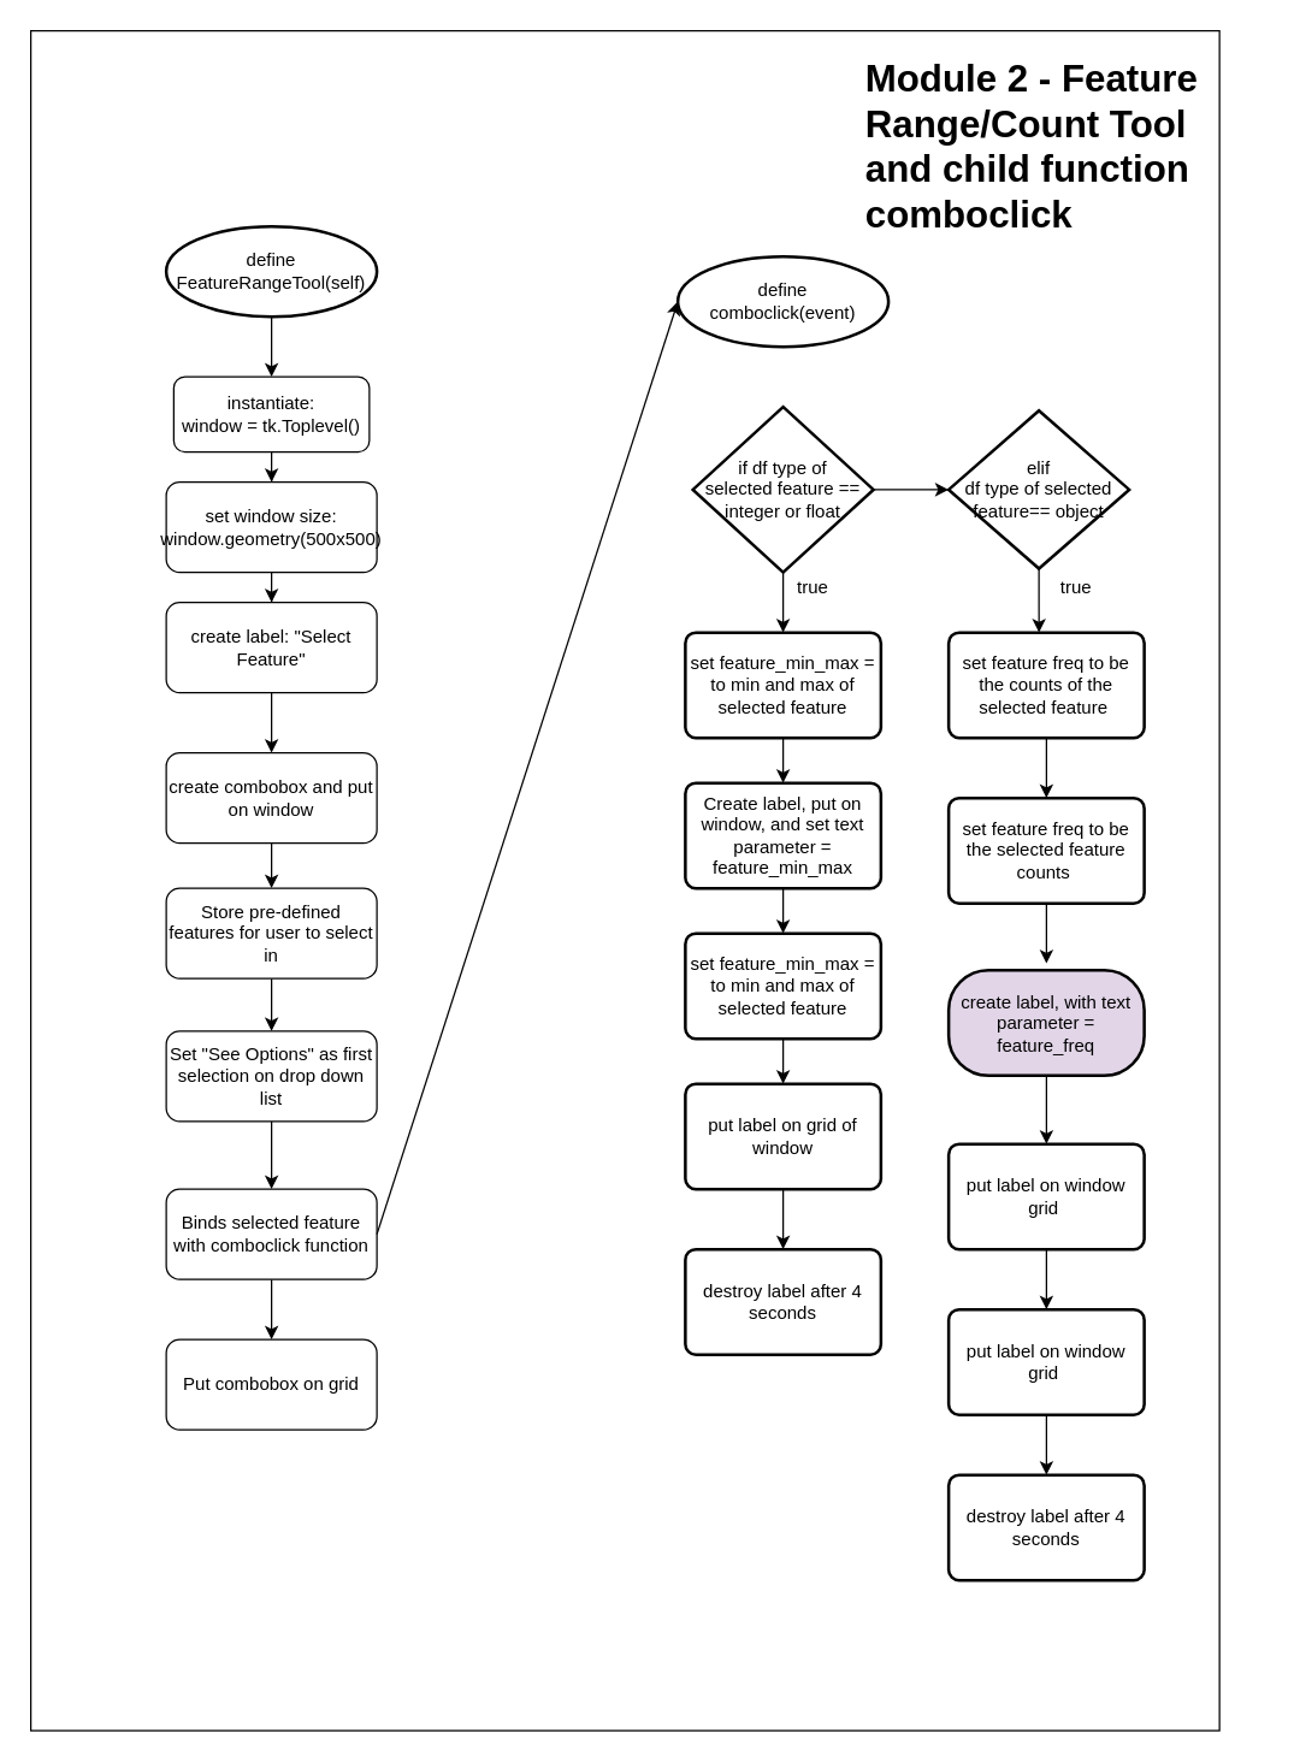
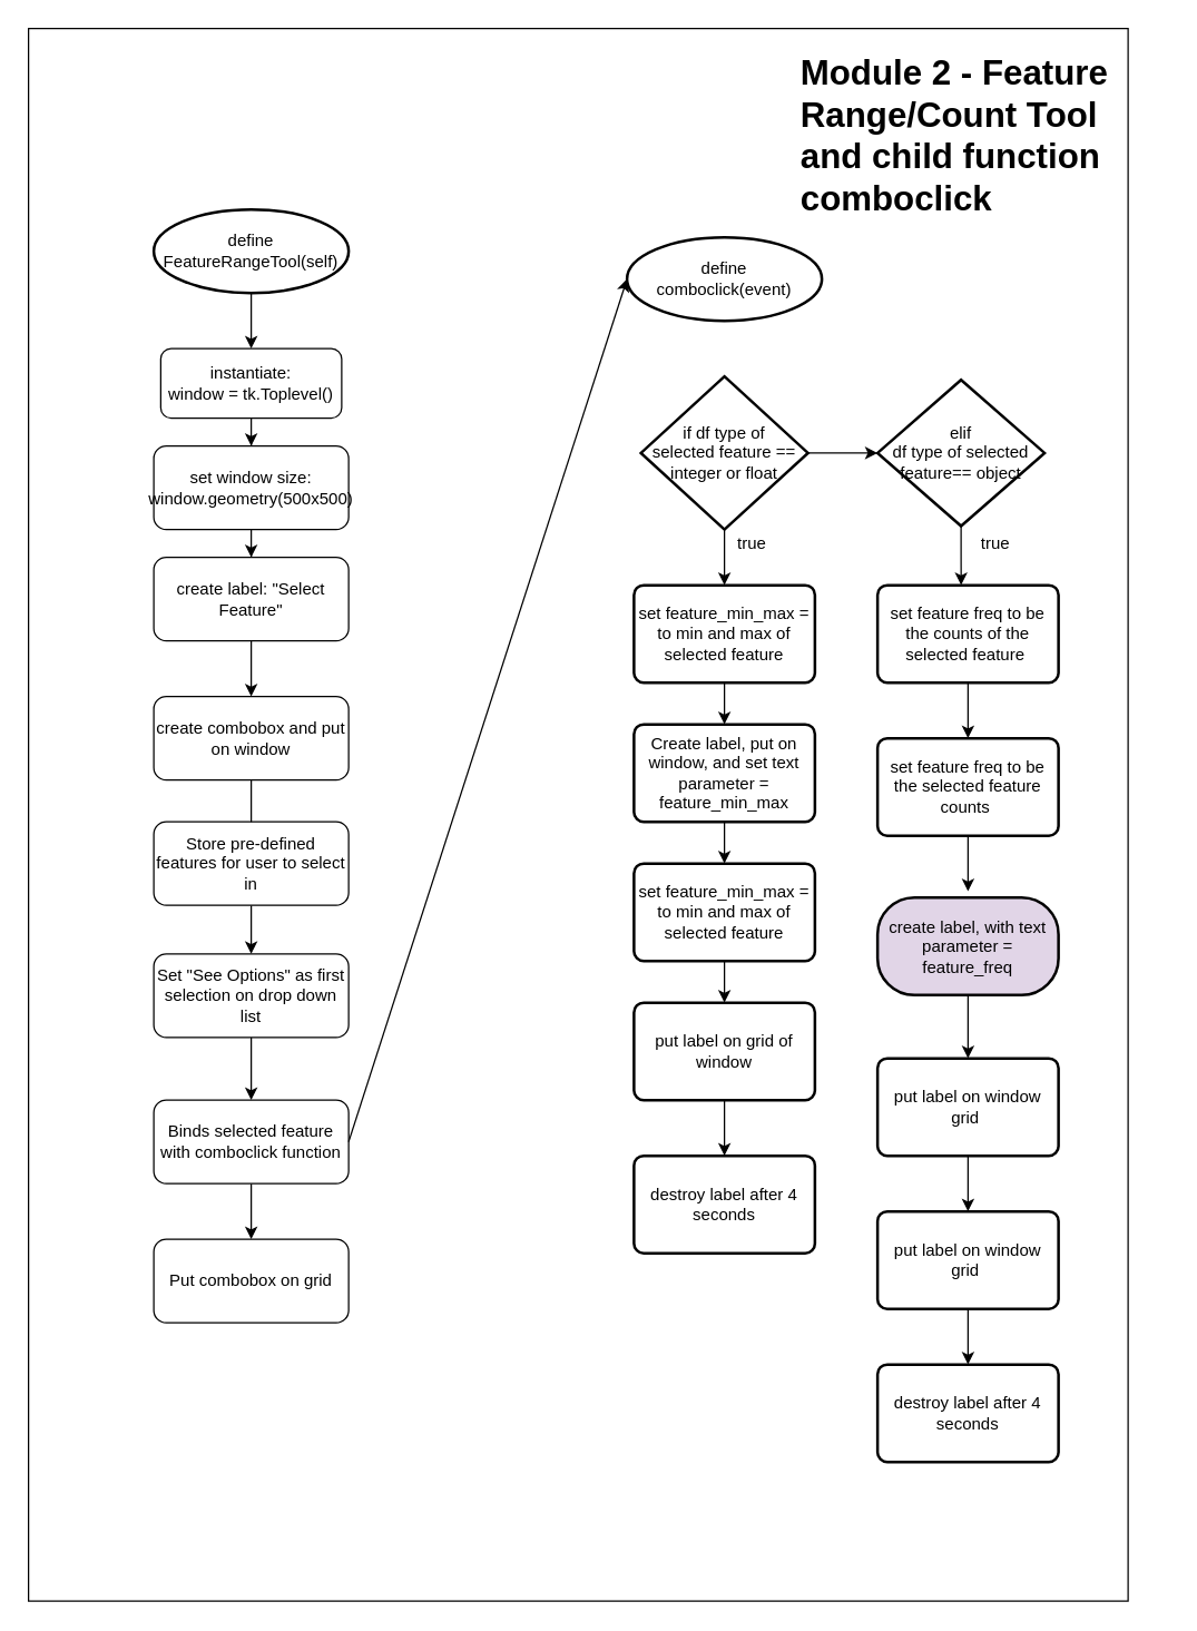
  <mxCell id="0" />
  <mxCell id="1" parent="0" />
  <mxCell id="2" value="" style="rounded=0;whiteSpace=wrap;html=1;fillColor=none;" vertex="1" parent="1"><mxGeometry x="20" y="20" width="790" height="1130" as="geometry" /></mxCell>
  <mxCell id="3" style="edgeStyle=orthogonalEdgeStyle;rounded=0;orthogonalLoop=1;jettySize=auto;html=1;entryX=0.5;entryY=0;entryDx=0;entryDy=0;" parent="1" source="4" target="8" edge="1"><mxGeometry relative="1" as="geometry" /></mxCell>
  <mxCell id="4" value="&lt;div&gt;instantiate: &lt;br&gt;&lt;/div&gt;&lt;div&gt;window = tk.Toplevel()&lt;br&gt;&lt;/div&gt;" style="rounded=1;whiteSpace=wrap;html=1;fontSize=12;glass=0;strokeWidth=1;shadow=0;" parent="1" vertex="1"><mxGeometry x="115" y="250" width="130" height="50" as="geometry" /></mxCell>
  <mxCell id="5" style="edgeStyle=orthogonalEdgeStyle;rounded=0;orthogonalLoop=1;jettySize=auto;html=1;entryX=0.5;entryY=0;entryDx=0;entryDy=0;" parent="1" source="6" target="4" edge="1"><mxGeometry relative="1" as="geometry" /></mxCell>
  <mxCell id="6" value="&lt;div&gt;define&lt;br&gt;&lt;/div&gt;&lt;div&gt;FeatureRangeTool(self)&lt;br&gt;&lt;/div&gt;" style="strokeWidth=2;html=1;shape=mxgraph.flowchart.start_1;whiteSpace=wrap;" parent="1" vertex="1"><mxGeometry x="110" y="150" width="140" height="60" as="geometry" /></mxCell>
  <mxCell id="7" style="edgeStyle=orthogonalEdgeStyle;rounded=0;orthogonalLoop=1;jettySize=auto;html=1;entryX=0.5;entryY=0;entryDx=0;entryDy=0;" parent="1" source="8" target="10" edge="1"><mxGeometry relative="1" as="geometry" /></mxCell>
  <mxCell id="8" value="&lt;div&gt;set window size:&lt;/div&gt;&lt;div&gt;window.geometry(500x500)&lt;br&gt;&lt;/div&gt;" style="rounded=1;whiteSpace=wrap;html=1;fontSize=12;glass=0;strokeWidth=1;shadow=0;" parent="1" vertex="1"><mxGeometry x="110" y="320" width="140" height="60" as="geometry" /></mxCell>
  <mxCell id="9" style="edgeStyle=orthogonalEdgeStyle;rounded=0;orthogonalLoop=1;jettySize=auto;html=1;entryX=0.5;entryY=0;entryDx=0;entryDy=0;" parent="1" source="10" target="14" edge="1"><mxGeometry relative="1" as="geometry" /></mxCell>
  <mxCell id="10" value="&lt;div&gt;create label: &quot;Select Feature&quot; &lt;br&gt;&lt;/div&gt;" style="rounded=1;whiteSpace=wrap;html=1;fontSize=12;glass=0;strokeWidth=1;shadow=0;" parent="1" vertex="1"><mxGeometry x="110" y="400" width="140" height="60" as="geometry" /></mxCell>
  <mxCell id="11" style="edgeStyle=orthogonalEdgeStyle;rounded=0;orthogonalLoop=1;jettySize=auto;html=1;" parent="1" source="12" target="16" edge="1"><mxGeometry relative="1" as="geometry" /></mxCell>
  <mxCell id="12" value="Store pre-defined features for user to select in " style="rounded=1;whiteSpace=wrap;html=1;fontSize=12;glass=0;strokeWidth=1;shadow=0;" parent="1" vertex="1"><mxGeometry x="110" y="590" width="140" height="60" as="geometry" /></mxCell>
- <mxCell id="13" style="edgeStyle=orthogonalEdgeStyle;rounded=0;orthogonalLoop=1;jettySize=auto;html=1;" parent="1" source="14" target="12" edge="1"><mxGeometry relative="1" as="geometry" /></mxCell>
+ <mxCell id="13" style="edgeStyle=orthogonalEdgeStyle;rounded=0;orthogonalLoop=1;jettySize=auto;html=1;endArrow=none;" parent="1" source="14" target="12" edge="1"><mxGeometry relative="1" as="geometry" /></mxCell>
  <mxCell id="14" value="create combobox and put on window " style="rounded=1;whiteSpace=wrap;html=1;fontSize=12;glass=0;strokeWidth=1;shadow=0;" parent="1" vertex="1"><mxGeometry x="110" y="500" width="140" height="60" as="geometry" /></mxCell>
  <mxCell id="15" style="edgeStyle=orthogonalEdgeStyle;rounded=0;orthogonalLoop=1;jettySize=auto;html=1;" parent="1" source="16" edge="1"><mxGeometry relative="1" as="geometry"><mxPoint x="180" y="790" as="targetPoint" /></mxGeometry></mxCell>
  <mxCell id="16" value="Set &quot;See Options&quot; as first selection on drop down list " style="rounded=1;whiteSpace=wrap;html=1;fontSize=12;glass=0;strokeWidth=1;shadow=0;" parent="1" vertex="1"><mxGeometry x="110" y="685" width="140" height="60" as="geometry" /></mxCell>
  <mxCell id="17" style="edgeStyle=orthogonalEdgeStyle;rounded=0;orthogonalLoop=1;jettySize=auto;html=1;entryX=0.5;entryY=0;entryDx=0;entryDy=0;" parent="1" source="18" edge="1"><mxGeometry relative="1" as="geometry"><mxPoint x="180" y="890" as="targetPoint" /></mxGeometry></mxCell>
  <mxCell id="18" value="Binds selected feature with comboclick function" style="rounded=1;whiteSpace=wrap;html=1;fontSize=12;glass=0;strokeWidth=1;shadow=0;" parent="1" vertex="1"><mxGeometry x="110" y="790" width="140" height="60" as="geometry" /></mxCell>
  <mxCell id="19" value="Put combobox on grid " style="rounded=1;whiteSpace=wrap;html=1;fontSize=12;glass=0;strokeWidth=1;shadow=0;" parent="1" vertex="1"><mxGeometry x="110" y="890" width="140" height="60" as="geometry" /></mxCell>
  <mxCell id="20" value="&lt;div&gt;define &lt;br&gt;&lt;/div&gt;&lt;div&gt;comboclick(event)&lt;/div&gt;" style="strokeWidth=2;html=1;shape=mxgraph.flowchart.start_1;whiteSpace=wrap;" parent="1" vertex="1"><mxGeometry x="450" y="170" width="140" height="60" as="geometry" /></mxCell>
  <mxCell id="21" style="edgeStyle=orthogonalEdgeStyle;rounded=0;orthogonalLoop=1;jettySize=auto;html=1;entryX=0.5;entryY=0;entryDx=0;entryDy=0;" parent="1" source="23" target="26" edge="1"><mxGeometry relative="1" as="geometry" /></mxCell>
  <mxCell id="22" style="edgeStyle=orthogonalEdgeStyle;rounded=0;orthogonalLoop=1;jettySize=auto;html=1;entryX=0;entryY=0.5;entryDx=0;entryDy=0;entryPerimeter=0;" parent="1" source="23" target="35" edge="1"><mxGeometry relative="1" as="geometry" /></mxCell>
  <mxCell id="23" value="&lt;div&gt;if df type of&lt;br&gt;&lt;/div&gt;&lt;div&gt;selected feature == &lt;br&gt;&lt;/div&gt;&lt;div&gt;integer or float &lt;/div&gt;" style="strokeWidth=2;html=1;shape=mxgraph.flowchart.decision;whiteSpace=wrap;" parent="1" vertex="1"><mxGeometry x="460" y="270" width="120" height="110" as="geometry" /></mxCell>
  <mxCell id="24" value="true" style="text;html=1;strokeColor=none;fillColor=none;align=center;verticalAlign=middle;whiteSpace=wrap;rounded=0;" parent="1" vertex="1"><mxGeometry x="520" y="380" width="40" height="20" as="geometry" /></mxCell>
  <mxCell id="25" style="edgeStyle=orthogonalEdgeStyle;rounded=0;orthogonalLoop=1;jettySize=auto;html=1;entryX=0.5;entryY=0;entryDx=0;entryDy=0;" parent="1" source="26" target="28" edge="1"><mxGeometry relative="1" as="geometry" /></mxCell>
  <mxCell id="26" value="set feature_min_max = to min and max of selected feature" style="rounded=1;whiteSpace=wrap;html=1;absoluteArcSize=1;arcSize=14;strokeWidth=2;" parent="1" vertex="1"><mxGeometry x="455" y="420" width="130" height="70" as="geometry" /></mxCell>
  <mxCell id="27" style="edgeStyle=orthogonalEdgeStyle;rounded=0;orthogonalLoop=1;jettySize=auto;html=1;entryX=0.5;entryY=0;entryDx=0;entryDy=0;" parent="1" source="28" target="30" edge="1"><mxGeometry relative="1" as="geometry" /></mxCell>
  <mxCell id="28" value="Create label, put on window, and set text parameter = feature_min_max" style="rounded=1;whiteSpace=wrap;html=1;absoluteArcSize=1;arcSize=14;strokeWidth=2;" parent="1" vertex="1"><mxGeometry x="455" y="520" width="130" height="70" as="geometry" /></mxCell>
  <mxCell id="29" style="edgeStyle=orthogonalEdgeStyle;rounded=0;orthogonalLoop=1;jettySize=auto;html=1;entryX=0.5;entryY=0;entryDx=0;entryDy=0;" parent="1" source="30" target="32" edge="1"><mxGeometry relative="1" as="geometry" /></mxCell>
  <mxCell id="30" value="set feature_min_max = to min and max of selected feature" style="rounded=1;whiteSpace=wrap;html=1;absoluteArcSize=1;arcSize=14;strokeWidth=2;" parent="1" vertex="1"><mxGeometry x="455" y="620" width="130" height="70" as="geometry" /></mxCell>
  <mxCell id="31" style="edgeStyle=orthogonalEdgeStyle;rounded=0;orthogonalLoop=1;jettySize=auto;html=1;entryX=0.5;entryY=0;entryDx=0;entryDy=0;" parent="1" source="32" target="33" edge="1"><mxGeometry relative="1" as="geometry" /></mxCell>
  <mxCell id="32" value="put label on grid of window" style="rounded=1;whiteSpace=wrap;html=1;absoluteArcSize=1;arcSize=14;strokeWidth=2;" parent="1" vertex="1"><mxGeometry x="455" y="720" width="130" height="70" as="geometry" /></mxCell>
  <mxCell id="33" value="destroy label after 4 seconds" style="rounded=1;whiteSpace=wrap;html=1;absoluteArcSize=1;arcSize=14;strokeWidth=2;" parent="1" vertex="1"><mxGeometry x="455" y="830" width="130" height="70" as="geometry" /></mxCell>
  <mxCell id="34" style="edgeStyle=orthogonalEdgeStyle;rounded=0;orthogonalLoop=1;jettySize=auto;html=1;entryX=0.462;entryY=0;entryDx=0;entryDy=0;entryPerimeter=0;" parent="1" source="35" edge="1" target="37"><mxGeometry relative="1" as="geometry"><mxPoint x="690" y="410" as="targetPoint" /></mxGeometry></mxCell>
  <mxCell id="35" value="&lt;div&gt;elif&lt;/div&gt;&lt;div&gt; df type of selected feature== object&lt;br&gt;&lt;/div&gt;" style="strokeWidth=2;html=1;shape=mxgraph.flowchart.decision;whiteSpace=wrap;" parent="1" vertex="1"><mxGeometry x="630" y="272.5" width="120" height="105" as="geometry" /></mxCell>
  <mxCell id="36" style="edgeStyle=orthogonalEdgeStyle;rounded=0;orthogonalLoop=1;jettySize=auto;html=1;" parent="1" source="37" target="39" edge="1"><mxGeometry relative="1" as="geometry" /></mxCell>
  <mxCell id="37" value="set feature freq to be the counts of the selected feature&amp;nbsp; " style="rounded=1;whiteSpace=wrap;html=1;absoluteArcSize=1;arcSize=14;strokeWidth=2;" parent="1" vertex="1"><mxGeometry x="630" y="420" width="130" height="70" as="geometry" /></mxCell>
  <mxCell id="38" style="edgeStyle=orthogonalEdgeStyle;rounded=0;orthogonalLoop=1;jettySize=auto;html=1;" parent="1" source="39" edge="1"><mxGeometry relative="1" as="geometry"><mxPoint x="695" y="640" as="targetPoint" /></mxGeometry></mxCell>
  <mxCell id="39" value="set feature freq to be the selected feature counts&amp;nbsp; " style="rounded=1;whiteSpace=wrap;html=1;absoluteArcSize=1;arcSize=14;strokeWidth=2;" parent="1" vertex="1"><mxGeometry x="630" y="530" width="130" height="70" as="geometry" /></mxCell>
  <mxCell id="40" style="edgeStyle=orthogonalEdgeStyle;rounded=0;orthogonalLoop=1;jettySize=auto;html=1;entryX=0.5;entryY=0;entryDx=0;entryDy=0;" parent="1" source="41" target="43" edge="1"><mxGeometry relative="1" as="geometry" /></mxCell>
  <mxCell id="41" value="create label, with text parameter = feature_freq" style="rounded=1;whiteSpace=wrap;html=1;absoluteArcSize=1;arcSize=53;strokeWidth=2;fillColor=#e1d5e7;" parent="1" vertex="1"><mxGeometry x="630" y="644.5" width="130" height="70" as="geometry" /></mxCell>
  <mxCell id="42" style="edgeStyle=orthogonalEdgeStyle;rounded=0;orthogonalLoop=1;jettySize=auto;html=1;entryX=0.5;entryY=0;entryDx=0;entryDy=0;" parent="1" source="43" target="45" edge="1"><mxGeometry relative="1" as="geometry" /></mxCell>
  <mxCell id="43" value="put label on window grid&amp;nbsp; " style="rounded=1;whiteSpace=wrap;html=1;absoluteArcSize=1;arcSize=14;strokeWidth=2;" parent="1" vertex="1"><mxGeometry x="630" y="760" width="130" height="70" as="geometry" /></mxCell>
  <mxCell id="44" style="edgeStyle=orthogonalEdgeStyle;rounded=0;orthogonalLoop=1;jettySize=auto;html=1;entryX=0.5;entryY=0;entryDx=0;entryDy=0;" parent="1" source="45" target="46" edge="1"><mxGeometry relative="1" as="geometry" /></mxCell>
  <mxCell id="45" value="put label on window grid&amp;nbsp; " style="rounded=1;whiteSpace=wrap;html=1;absoluteArcSize=1;arcSize=14;strokeWidth=2;" parent="1" vertex="1"><mxGeometry x="630" y="870" width="130" height="70" as="geometry" /></mxCell>
  <mxCell id="46" value="destroy label after 4 seconds" style="rounded=1;whiteSpace=wrap;html=1;absoluteArcSize=1;arcSize=14;strokeWidth=2;" parent="1" vertex="1"><mxGeometry x="630" y="980" width="130" height="70" as="geometry" /></mxCell>
  <mxCell id="47" value="&lt;h1 style=&quot;font-size: 25px&quot;&gt;Module 2 - Feature Range/Count Tool and child function comboclick &lt;br style=&quot;font-size: 25px&quot;&gt;&lt;/h1&gt;&lt;p style=&quot;font-size: 25px&quot;&gt;Lorem ipsum dolor sit amet, consectetur adipisicing elit, sed do eiusmod tempor incididunt ut labore et dolore magna aliqua.&lt;/p&gt;" style="text;html=1;strokeColor=none;fillColor=none;spacing=5;spacingTop=-20;whiteSpace=wrap;overflow=hidden;rounded=0;fontSize=25;" vertex="1" parent="1"><mxGeometry x="570" y="30" width="267.5" height="140" as="geometry" /></mxCell>
  <mxCell id="48" value="true" style="text;html=1;strokeColor=none;fillColor=none;align=center;verticalAlign=middle;whiteSpace=wrap;rounded=0;" vertex="1" parent="1"><mxGeometry x="695" y="380" width="40" height="20" as="geometry" /></mxCell>
  <mxCell id="49" value="" style="endArrow=classic;html=1;entryX=0;entryY=0.5;entryDx=0;entryDy=0;entryPerimeter=0;exitX=1;exitY=0.5;exitDx=0;exitDy=0;exitPerimeter=0;" edge="1" parent="1" source="18" target="20"><mxGeometry width="50" height="50" relative="1" as="geometry"><mxPoint x="260" y="820" as="sourcePoint" /><mxPoint x="530" y="550" as="targetPoint" /></mxGeometry></mxCell>
